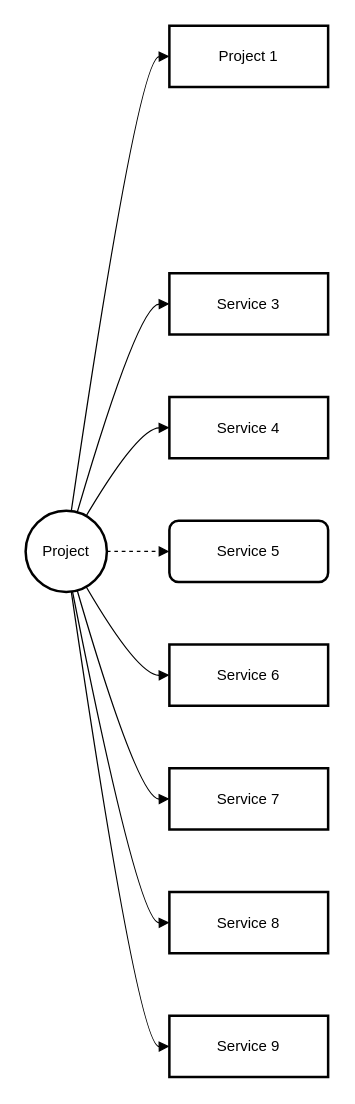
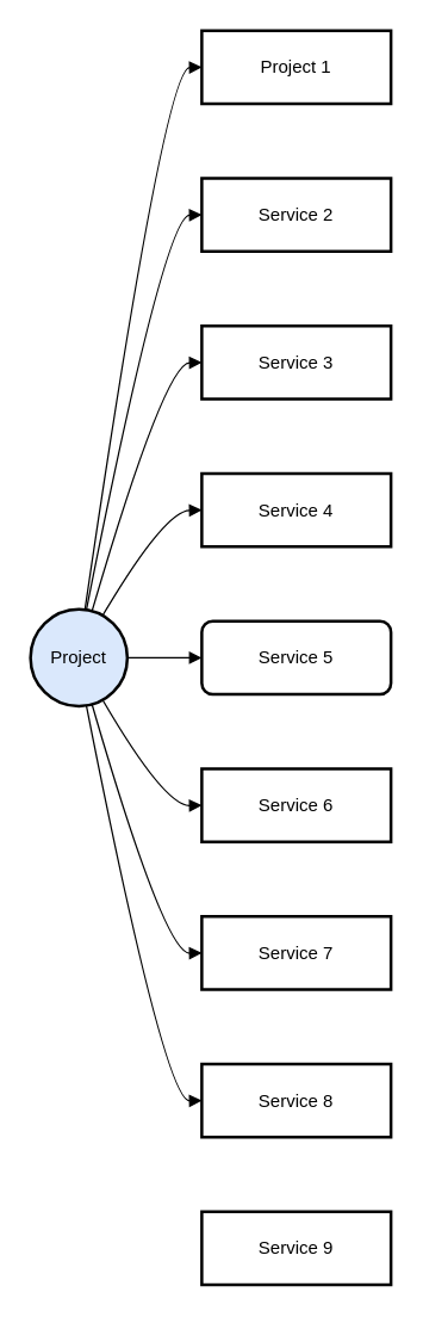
  <mxCell id="0" />
  <mxCell id="1" parent="0" />
- <mxCell id="2" value="Project" style="ellipse;aspect=fixed;strokeWidth=2;whiteSpace=wrap;" vertex="1" parent="1"><mxGeometry x="20" y="408" width="65" height="65" as="geometry" /></mxCell>
+ <mxCell id="2" value="Project" style="ellipse;aspect=fixed;strokeWidth=2;whiteSpace=wrap;fillColor=#dae8fc;" vertex="1" parent="1"><mxGeometry x="20" y="408" width="65" height="65" as="geometry" /></mxCell>
  <mxCell id="3" value="Project 1" style="whiteSpace=wrap;strokeWidth=2;" vertex="1" parent="1"><mxGeometry x="135" y="20" width="127" height="49" as="geometry" /></mxCell>
+ <mxCell id="4" value="Service 2" style="whiteSpace=wrap;strokeWidth=2;" vertex="1" parent="1"><mxGeometry x="135" y="119" width="127" height="49" as="geometry" /></mxCell>
  <mxCell id="5" value="Service 3" style="whiteSpace=wrap;strokeWidth=2;" vertex="1" parent="1"><mxGeometry x="135" y="218" width="127" height="49" as="geometry" /></mxCell>
  <mxCell id="6" value="Service 4" style="whiteSpace=wrap;strokeWidth=2;" vertex="1" parent="1"><mxGeometry x="135" y="317" width="127" height="49" as="geometry" /></mxCell>
  <mxCell id="7" value="Service 5" style="whiteSpace=wrap;strokeWidth=2;rounded=1;" vertex="1" parent="1"><mxGeometry x="135" y="416" width="127" height="49" as="geometry" /></mxCell>
  <mxCell id="8" value="Service 6" style="whiteSpace=wrap;strokeWidth=2;" vertex="1" parent="1"><mxGeometry x="135" y="515" width="127" height="49" as="geometry" /></mxCell>
  <mxCell id="9" value="Service 7" style="whiteSpace=wrap;strokeWidth=2;" vertex="1" parent="1"><mxGeometry x="135" y="614" width="127" height="49" as="geometry" /></mxCell>
  <mxCell id="10" value="Service 8" style="whiteSpace=wrap;strokeWidth=2;" vertex="1" parent="1"><mxGeometry x="135" y="713" width="127" height="49" as="geometry" /></mxCell>
  <mxCell id="11" value="Service 9" style="whiteSpace=wrap;strokeWidth=2;" vertex="1" parent="1"><mxGeometry x="135" y="812" width="127" height="49" as="geometry" /></mxCell>
  <mxCell id="12" value="" style="curved=1;startArrow=none;endArrow=block;exitX=0.57;exitY=0;entryX=0;entryY=0.5;" edge="1" parent="1" source="2" target="3"><mxGeometry relative="1" as="geometry"><Array as="points"><mxPoint x="110" y="45" /></Array></mxGeometry></mxCell>
+ <mxCell id="13" value="" style="curved=1;startArrow=none;endArrow=block;exitX=0.59;exitY=0;entryX=0;entryY=0.5;" edge="1" parent="1" source="2" target="4"><mxGeometry relative="1" as="geometry"><Array as="points"><mxPoint x="110" y="144" /></Array></mxGeometry></mxCell>
  <mxCell id="14" value="" style="curved=1;startArrow=none;endArrow=block;exitX=0.64;exitY=0;entryX=0;entryY=0.5;" edge="1" parent="1" source="2" target="5"><mxGeometry relative="1" as="geometry"><Array as="points"><mxPoint x="110" y="243" /></Array></mxGeometry></mxCell>
  <mxCell id="15" value="" style="curved=1;startArrow=none;endArrow=block;exitX=0.79;exitY=0;entryX=0;entryY=0.5;" edge="1" parent="1" source="2" target="6"><mxGeometry relative="1" as="geometry"><Array as="points"><mxPoint x="110" y="342" /></Array></mxGeometry></mxCell>
- <mxCell id="16" value="" style="curved=1;startArrow=none;endArrow=block;exitX=1;exitY=0.5;entryX=0;entryY=0.5;dashed=1;" edge="1" parent="1" source="2" target="7"><mxGeometry relative="1" as="geometry"><Array as="points" /></mxGeometry></mxCell>
+ <mxCell id="16" value="" style="curved=1;startArrow=none;endArrow=block;exitX=1;exitY=0.5;entryX=0;entryY=0.5;" edge="1" parent="1" source="2" target="7"><mxGeometry relative="1" as="geometry"><Array as="points" /></mxGeometry></mxCell>
  <mxCell id="17" value="" style="curved=1;startArrow=none;endArrow=block;exitX=0.79;exitY=1;entryX=0;entryY=0.5;" edge="1" parent="1" source="2" target="8"><mxGeometry relative="1" as="geometry"><Array as="points"><mxPoint x="110" y="540" /></Array></mxGeometry></mxCell>
  <mxCell id="18" value="" style="curved=1;startArrow=none;endArrow=block;exitX=0.64;exitY=1;entryX=0;entryY=0.5;" edge="1" parent="1" source="2" target="9"><mxGeometry relative="1" as="geometry"><Array as="points"><mxPoint x="110" y="639" /></Array></mxGeometry></mxCell>
  <mxCell id="19" value="" style="curved=1;startArrow=none;endArrow=block;exitX=0.59;exitY=1;entryX=0;entryY=0.5;" edge="1" parent="1" source="2" target="10"><mxGeometry relative="1" as="geometry"><Array as="points"><mxPoint x="110" y="738" /></Array></mxGeometry></mxCell>
- <mxCell id="20" value="" style="curved=1;startArrow=none;endArrow=block;exitX=0.57;exitY=1;entryX=0;entryY=0.5;" edge="1" parent="1" source="2" target="11"><mxGeometry relative="1" as="geometry"><Array as="points"><mxPoint x="110" y="837" /></Array></mxGeometry></mxCell>
